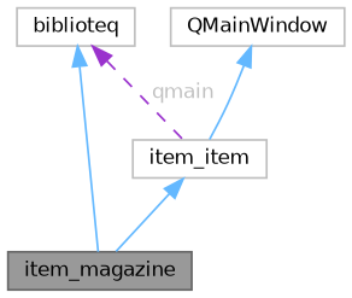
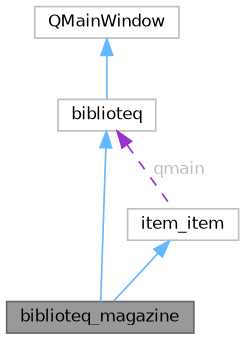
  digraph {
    node [color=grey75 fillcolor=white fontname=Helvetica fontsize=10 shape=box style=filled]
    edge [color=steelblue1 dir=back fontname=Helvetica fontsize=10 labelfontname=Helvetica labelfontsize=10 style=solid]
-   n1 [color=gray40 fillcolor=grey60 fontcolor=black height=0.2 label=item_magazine width=0.4]
+   n1 [color=gray40 fillcolor=grey60 fontcolor=black height=0.2 label=biblioteq_magazine width=0.4]
    n2 [height=0.2 label=QMainWindow width=0.4]
    n3 [height=0.2 label=biblioteq width=0.4]
    n4 [height=0.2 label=item_item width=0.4]
-   n2 -> n4
+   n2 -> n3
    n3 -> n1
    n3 -> n4 [color=darkorchid3 fontcolor=grey label=" qmain" style=dashed]
    n4 -> n1
  }
